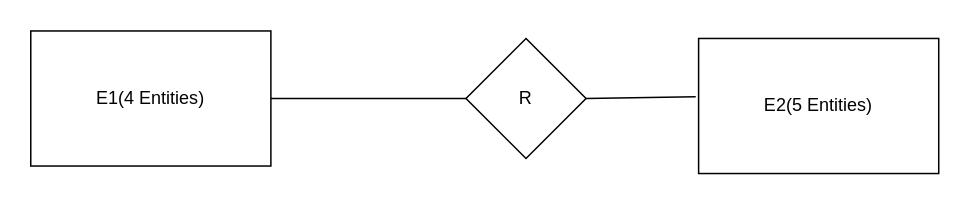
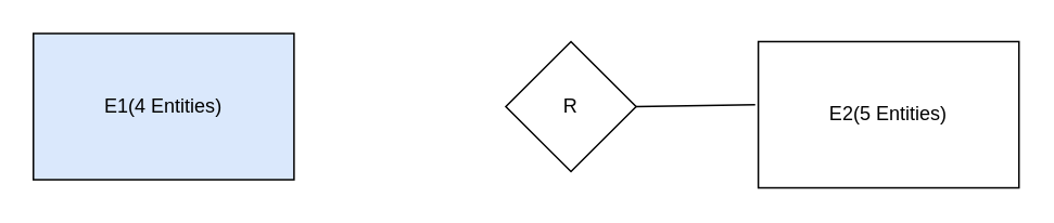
  <mxCell id="0" />
  <mxCell id="1" parent="0" />
- <mxCell id="2" value="E1(4 Entities)" style="rounded=0;whiteSpace=wrap;html=1;" parent="1" vertex="1"><mxGeometry x="20" y="20" width="160" height="90" as="geometry" /></mxCell>
+ <mxCell id="2" value="E1(4 Entities)" style="rounded=0;whiteSpace=wrap;html=1;fillColor=#dae8fc;" parent="1" vertex="1"><mxGeometry x="20" y="20" width="160" height="90" as="geometry" /></mxCell>
  <mxCell id="3" value="E2(5 Entities)" style="rounded=0;whiteSpace=wrap;html=1;" parent="1" vertex="1"><mxGeometry x="465" y="25" width="160" height="90" as="geometry" /></mxCell>
  <mxCell id="4" value="R" style="rhombus;whiteSpace=wrap;html=1;" parent="1" vertex="1"><mxGeometry x="310" y="25" width="80" height="80" as="geometry" /></mxCell>
  <mxCell id="5" value="" style="endArrow=none;html=1;exitX=1;exitY=0.5;exitDx=0;exitDy=0;entryX=-0.012;entryY=0.431;entryDx=0;entryDy=0;entryPerimeter=0;" parent="1" source="4" target="3" edge="1"><mxGeometry width="50" height="50" relative="1" as="geometry"><mxPoint x="400" y="75" as="sourcePoint" /><mxPoint x="460" y="35" as="targetPoint" /></mxGeometry></mxCell>
- <mxCell id="6" value="" style="endArrow=none;html=1;exitX=1;exitY=0.5;exitDx=0;exitDy=0;entryX=0;entryY=0.5;entryDx=0;entryDy=0;" edge="1" parent="1" source="2" target="4"><mxGeometry width="50" height="50" relative="1" as="geometry"><mxPoint x="220" y="95" as="sourcePoint" /><mxPoint x="270" y="45" as="targetPoint" /></mxGeometry></mxCell>
